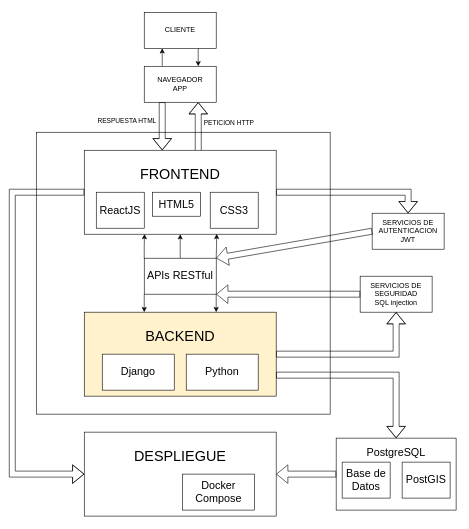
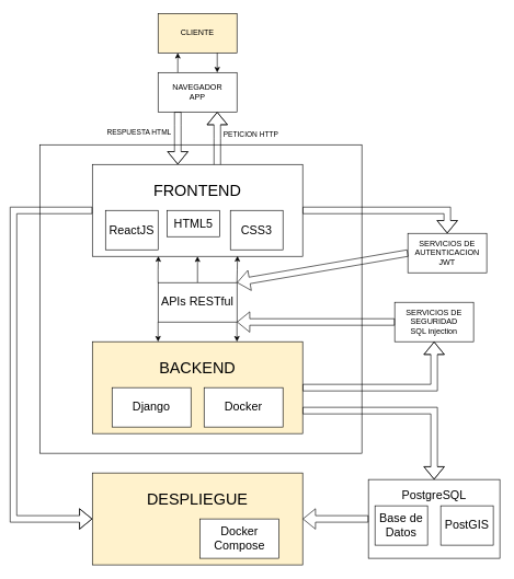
  <mxCell id="0" />
  <mxCell id="1" parent="0" />
  <mxCell id="2" value="" style="rounded=0;whiteSpace=wrap;html=1;" parent="1" vertex="1"><mxGeometry x="60" y="220" width="490" height="470" as="geometry" /></mxCell>
  <mxCell id="3" value="" style="edgeStyle=orthogonalEdgeStyle;rounded=0;orthogonalLoop=1;jettySize=auto;html=1;entryX=0.75;entryY=1;entryDx=0;entryDy=0;exitX=0.594;exitY=0.071;exitDx=0;exitDy=0;exitPerimeter=0;shape=flexArrow;" parent="1" source="5" target="14" edge="1"><mxGeometry relative="1" as="geometry"><mxPoint x="300" y="130" as="targetPoint" /></mxGeometry></mxCell>
  <mxCell id="4" value="PETICION HTTP" style="edgeLabel;html=1;align=center;verticalAlign=middle;resizable=0;points=[];" parent="3" vertex="1" connectable="0"><mxGeometry x="0.312" y="1" relative="1" as="geometry"><mxPoint x="51" y="3" as="offset" /></mxGeometry></mxCell>
  <mxCell id="5" value="&lt;font style=&quot;font-size: 24px;&quot;&gt;FRONTEND&lt;/font&gt;&lt;div&gt;&lt;br&gt;&lt;/div&gt;&lt;div&gt;&lt;br&gt;&lt;/div&gt;&lt;div&gt;&lt;br&gt;&lt;/div&gt;&lt;div&gt;&lt;br&gt;&lt;/div&gt;" style="rounded=0;whiteSpace=wrap;html=1;" parent="1" vertex="1"><mxGeometry x="140" y="250" width="320" height="140" as="geometry" /></mxCell>
  <mxCell id="6" value="&lt;font style=&quot;font-size: 18px;&quot;&gt;ReactJS&lt;/font&gt;" style="rounded=0;whiteSpace=wrap;html=1;" parent="1" vertex="1"><mxGeometry x="160" y="320" width="80" height="60" as="geometry" /></mxCell>
  <mxCell id="7" value="&lt;div&gt;&lt;span style=&quot;font-size: 24px;&quot;&gt;BACKEND&lt;/span&gt;&lt;/div&gt;&lt;div&gt;&lt;span style=&quot;font-size: 24px;&quot;&gt;&lt;br&gt;&lt;/span&gt;&lt;/div&gt;&lt;div&gt;&lt;span style=&quot;font-size: 24px;&quot;&gt;&lt;br&gt;&lt;/span&gt;&lt;/div&gt;" style="rounded=0;whiteSpace=wrap;html=1;fillColor=#fff2cc;" parent="1" vertex="1"><mxGeometry x="140" y="520" width="320" height="140" as="geometry" /></mxCell>
  <mxCell id="8" value="&lt;font style=&quot;font-size: 18px;&quot;&gt;Django&lt;/font&gt;" style="rounded=0;whiteSpace=wrap;html=1;" parent="1" vertex="1"><mxGeometry x="170" y="590" width="120" height="60" as="geometry" /></mxCell>
  <mxCell id="9" value="" style="edgeStyle=orthogonalEdgeStyle;rounded=0;orthogonalLoop=1;jettySize=auto;html=1;entryX=0.5;entryY=1;entryDx=0;entryDy=0;" edge="1" parent="1" source="10" target="5"><mxGeometry relative="1" as="geometry" /></mxCell>
  <mxCell id="10" value="&lt;font style=&quot;font-size: 18px;&quot;&gt;APIs RESTful&lt;/font&gt;" style="rounded=0;whiteSpace=wrap;html=1;" parent="1" vertex="1"><mxGeometry x="240" y="430" width="120" height="60" as="geometry" /></mxCell>
- <mxCell id="11" value="CLIENTE" style="rounded=0;whiteSpace=wrap;html=1;" parent="1" vertex="1"><mxGeometry x="240" y="20" width="120" height="60" as="geometry" /></mxCell>
+ <mxCell id="11" value="CLIENTE" style="rounded=0;whiteSpace=wrap;html=1;fillColor=#fff2cc;" parent="1" vertex="1"><mxGeometry x="240" y="20" width="120" height="60" as="geometry" /></mxCell>
  <mxCell id="12" value="SERVICIOS DE AUTENTICACION&lt;div&gt;JWT&lt;/div&gt;" style="rounded=0;whiteSpace=wrap;html=1;" parent="1" vertex="1"><mxGeometry x="620" y="355" width="120" height="60" as="geometry" /></mxCell>
  <mxCell id="13" value="" style="rounded=0;orthogonalLoop=1;jettySize=auto;html=1;entryX=0.25;entryY=1;entryDx=0;entryDy=0;exitX=0.25;exitY=0;exitDx=0;exitDy=0;" edge="1" parent="1" source="14" target="11"><mxGeometry relative="1" as="geometry" /></mxCell>
  <mxCell id="14" value="NAVEGADOR&lt;div&gt;APP&lt;/div&gt;" style="rounded=0;whiteSpace=wrap;html=1;" parent="1" vertex="1"><mxGeometry x="240" y="110" width="120" height="60" as="geometry" /></mxCell>
  <mxCell id="15" value="&lt;span style=&quot;font-size: 18px;&quot;&gt;PostgreSQL&lt;/span&gt;&lt;div&gt;&lt;span style=&quot;font-size: 18px;&quot;&gt;&lt;br&gt;&lt;/span&gt;&lt;/div&gt;&lt;div&gt;&lt;span style=&quot;font-size: 18px;&quot;&gt;&lt;br&gt;&lt;/span&gt;&lt;/div&gt;&lt;div&gt;&lt;br&gt;&lt;/div&gt;&lt;div&gt;&lt;br&gt;&lt;/div&gt;" style="rounded=0;whiteSpace=wrap;html=1;" parent="1" vertex="1"><mxGeometry x="560" y="730" width="200" height="120" as="geometry" /></mxCell>
- <mxCell id="16" value="&lt;span style=&quot;font-size: 18px;&quot;&gt;Python&lt;/span&gt;" style="rounded=0;whiteSpace=wrap;html=1;" parent="1" vertex="1"><mxGeometry x="310" y="590" width="120" height="60" as="geometry" /></mxCell>
+ <mxCell id="16" value="&lt;span style=&quot;font-size: 18px;&quot;&gt;Docker&lt;/span&gt;" style="rounded=0;whiteSpace=wrap;html=1;" parent="1" vertex="1"><mxGeometry x="310" y="590" width="120" height="60" as="geometry" /></mxCell>
  <mxCell id="17" value="" style="endArrow=classic;html=1;rounded=0;exitX=0.25;exitY=1;exitDx=0;exitDy=0;shape=flexArrow;" parent="1" source="14" edge="1"><mxGeometry width="50" height="50" relative="1" as="geometry"><mxPoint x="310" y="360" as="sourcePoint" /><mxPoint x="270" y="250" as="targetPoint" /><Array as="points"><mxPoint x="270" y="190" /></Array></mxGeometry></mxCell>
  <mxCell id="18" value="RESPUESTA HTML" style="edgeLabel;html=1;align=center;verticalAlign=middle;resizable=0;points=[];" parent="1" vertex="1" connectable="0"><mxGeometry x="210" y="200" as="geometry" /></mxCell>
  <mxCell id="19" value="&lt;font style=&quot;font-size: 18px;&quot;&gt;HTML5&lt;/font&gt;" style="rounded=0;whiteSpace=wrap;html=1;" vertex="1" parent="1"><mxGeometry x="254" y="320" width="80" height="40" as="geometry" /></mxCell>
  <mxCell id="20" value="&lt;font style=&quot;font-size: 18px;&quot;&gt;CSS3&lt;/font&gt;" style="rounded=0;whiteSpace=wrap;html=1;" vertex="1" parent="1"><mxGeometry x="350" y="320" width="80" height="60" as="geometry" /></mxCell>
  <mxCell id="21" value="" style="shape=flexArrow;endArrow=classic;html=1;rounded=0;entryX=0.5;entryY=0;entryDx=0;entryDy=0;edgeStyle=orthogonalEdgeStyle;exitX=1;exitY=0.5;exitDx=0;exitDy=0;" edge="1" parent="1" source="5" target="12"><mxGeometry width="50" height="50" relative="1" as="geometry"><mxPoint x="460" y="290" as="sourcePoint" /><mxPoint x="370" y="320" as="targetPoint" /></mxGeometry></mxCell>
  <mxCell id="22" value="" style="edgeStyle=orthogonalEdgeStyle;rounded=0;orthogonalLoop=1;jettySize=auto;html=1;entryX=0.69;entryY=0.996;entryDx=0;entryDy=0;entryPerimeter=0;" edge="1" parent="1" target="5"><mxGeometry relative="1" as="geometry"><mxPoint x="360" y="430" as="sourcePoint" /><mxPoint x="310" y="400" as="targetPoint" /></mxGeometry></mxCell>
  <mxCell id="23" value="" style="edgeStyle=orthogonalEdgeStyle;rounded=0;orthogonalLoop=1;jettySize=auto;html=1;entryX=0.314;entryY=0.998;entryDx=0;entryDy=0;entryPerimeter=0;exitX=0;exitY=0;exitDx=0;exitDy=0;" edge="1" parent="1" source="10" target="5"><mxGeometry relative="1" as="geometry"><mxPoint x="310" y="440" as="sourcePoint" /><mxPoint x="310" y="400" as="targetPoint" /></mxGeometry></mxCell>
  <mxCell id="24" value="" style="rounded=0;orthogonalLoop=1;jettySize=auto;html=1;exitX=1;exitY=1;exitDx=0;exitDy=0;" edge="1" parent="1" source="10"><mxGeometry relative="1" as="geometry"><mxPoint x="360" y="505" as="sourcePoint" /><mxPoint x="360" y="520" as="targetPoint" /></mxGeometry></mxCell>
  <mxCell id="25" value="" style="edgeStyle=orthogonalEdgeStyle;rounded=0;orthogonalLoop=1;jettySize=auto;html=1;exitX=0;exitY=1;exitDx=0;exitDy=0;" edge="1" parent="1" source="10"><mxGeometry relative="1" as="geometry"><mxPoint x="310" y="500" as="sourcePoint" /><mxPoint x="240" y="520" as="targetPoint" /></mxGeometry></mxCell>
  <mxCell id="26" value="" style="shape=flexArrow;endArrow=classic;html=1;rounded=0;entryX=1;entryY=0;entryDx=0;entryDy=0;exitX=0;exitY=0.5;exitDx=0;exitDy=0;" edge="1" parent="1" source="12" target="10"><mxGeometry width="50" height="50" relative="1" as="geometry"><mxPoint x="670" y="530" as="sourcePoint" /><mxPoint x="360" y="450" as="targetPoint" /></mxGeometry></mxCell>
- <mxCell id="27" value="&lt;span style=&quot;font-size: 24px;&quot;&gt;DESPLIEGUE&lt;/span&gt;&lt;div&gt;&lt;span style=&quot;font-size: 24px;&quot;&gt;&lt;br&gt;&lt;/span&gt;&lt;/div&gt;&lt;div&gt;&lt;span style=&quot;font-size: 24px;&quot;&gt;&lt;br&gt;&lt;/span&gt;&lt;/div&gt;" style="rounded=0;whiteSpace=wrap;html=1;" vertex="1" parent="1"><mxGeometry x="140" y="720" width="320" height="140" as="geometry" /></mxCell>
+ <mxCell id="27" value="&lt;span style=&quot;font-size: 24px;&quot;&gt;DESPLIEGUE&lt;/span&gt;&lt;div&gt;&lt;span style=&quot;font-size: 24px;&quot;&gt;&lt;br&gt;&lt;/span&gt;&lt;/div&gt;&lt;div&gt;&lt;span style=&quot;font-size: 24px;&quot;&gt;&lt;br&gt;&lt;/span&gt;&lt;/div&gt;" style="rounded=0;whiteSpace=wrap;html=1;fillColor=#fff2cc;" vertex="1" parent="1"><mxGeometry x="140" y="720" width="320" height="140" as="geometry" /></mxCell>
  <mxCell id="28" value="&lt;span style=&quot;font-size: 18px;&quot;&gt;Docker Compose&lt;/span&gt;" style="rounded=0;whiteSpace=wrap;html=1;" vertex="1" parent="1"><mxGeometry x="304" y="790" width="120" height="60" as="geometry" /></mxCell>
  <mxCell id="29" value="&lt;font style=&quot;font-size: 18px;&quot;&gt;Base de Datos&lt;/font&gt;" style="rounded=0;whiteSpace=wrap;html=1;" vertex="1" parent="1"><mxGeometry x="570" y="770" width="80" height="60" as="geometry" /></mxCell>
  <mxCell id="30" value="&lt;font style=&quot;font-size: 18px;&quot;&gt;PostGIS&lt;/font&gt;" style="rounded=0;whiteSpace=wrap;html=1;" vertex="1" parent="1"><mxGeometry x="670" y="770" width="80" height="60" as="geometry" /></mxCell>
  <mxCell id="31" value="" style="rounded=0;orthogonalLoop=1;jettySize=auto;html=1;entryX=0.75;entryY=0;entryDx=0;entryDy=0;exitX=0.75;exitY=1;exitDx=0;exitDy=0;" edge="1" parent="1" source="11" target="14"><mxGeometry relative="1" as="geometry"><mxPoint x="280" y="100" as="sourcePoint" /><mxPoint x="281" y="40" as="targetPoint" /></mxGeometry></mxCell>
  <mxCell id="32" value="" style="shape=flexArrow;endArrow=classic;html=1;rounded=0;exitX=1;exitY=0.75;exitDx=0;exitDy=0;entryX=0.5;entryY=0;entryDx=0;entryDy=0;edgeStyle=orthogonalEdgeStyle;" edge="1" parent="1" source="7" target="15"><mxGeometry width="50" height="50" relative="1" as="geometry"><mxPoint x="410" y="500" as="sourcePoint" /><mxPoint x="460" y="450" as="targetPoint" /></mxGeometry></mxCell>
  <mxCell id="33" value="" style="shape=flexArrow;endArrow=classic;html=1;rounded=0;entryX=1;entryY=0.5;entryDx=0;entryDy=0;exitX=0;exitY=0.5;exitDx=0;exitDy=0;" edge="1" parent="1" source="15" target="27"><mxGeometry width="50" height="50" relative="1" as="geometry"><mxPoint x="410" y="480" as="sourcePoint" /><mxPoint x="460" y="430" as="targetPoint" /></mxGeometry></mxCell>
  <mxCell id="34" value="" style="shape=flexArrow;endArrow=classic;html=1;rounded=0;exitX=0;exitY=0.5;exitDx=0;exitDy=0;edgeStyle=orthogonalEdgeStyle;entryX=0;entryY=0.5;entryDx=0;entryDy=0;" edge="1" parent="1" source="5" target="27"><mxGeometry width="50" height="50" relative="1" as="geometry"><mxPoint x="410" y="500" as="sourcePoint" /><mxPoint x="70" y="770" as="targetPoint" /><Array as="points"><mxPoint x="20" y="320" /><mxPoint x="20" y="790" /></Array></mxGeometry></mxCell>
  <mxCell id="35" value="SERVICIOS DE SEGURIDAD&lt;div&gt;SQL injection&lt;/div&gt;" style="rounded=0;whiteSpace=wrap;html=1;" vertex="1" parent="1"><mxGeometry x="600" y="460" width="120" height="60" as="geometry" /></mxCell>
  <mxCell id="36" value="" style="shape=flexArrow;endArrow=classic;html=1;rounded=0;entryX=1;entryY=1;entryDx=0;entryDy=0;exitX=0;exitY=0.5;exitDx=0;exitDy=0;" edge="1" parent="1" source="35" target="10"><mxGeometry width="50" height="50" relative="1" as="geometry"><mxPoint x="610" y="440" as="sourcePoint" /><mxPoint x="370" y="440" as="targetPoint" /></mxGeometry></mxCell>
  <mxCell id="37" value="" style="shape=flexArrow;endArrow=classic;html=1;rounded=0;exitX=1;exitY=0.5;exitDx=0;exitDy=0;entryX=0.5;entryY=1;entryDx=0;entryDy=0;edgeStyle=orthogonalEdgeStyle;" edge="1" parent="1" source="7" target="35"><mxGeometry width="50" height="50" relative="1" as="geometry"><mxPoint x="470" y="635" as="sourcePoint" /><mxPoint x="670" y="760" as="targetPoint" /></mxGeometry></mxCell>
